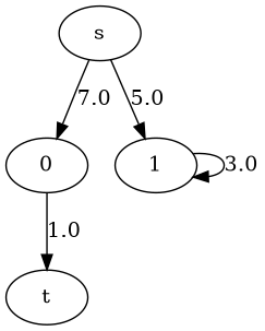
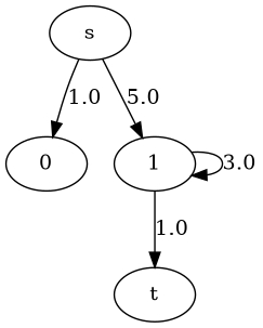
  digraph {
    n1 [label=s]
    n2 [label=0]
    n3 [label=1]
    n4 [label=t]
-   n1 -> n2 [label=7.0]
+   n1 -> n2 [label=1.0]
    n1 -> n3 [label=5.0]
    n3 -> n3 [label=3.0]
-   n2 -> n4 [label=1.0]
+   n3 -> n4 [label=1.0]
  }
